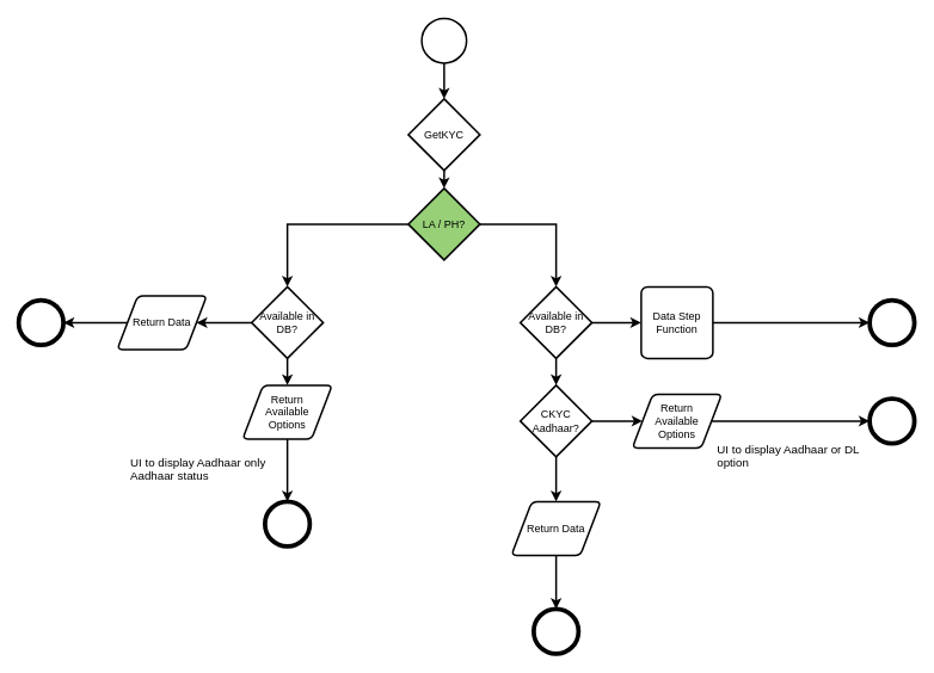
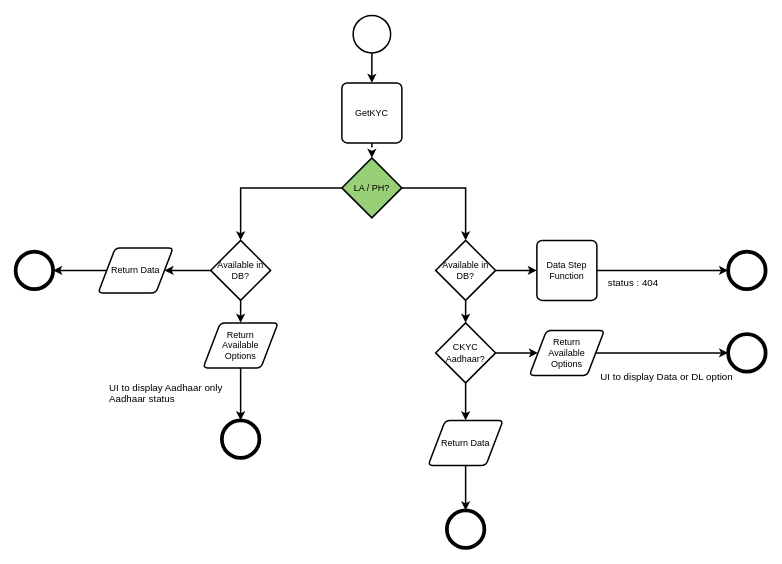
  <mxCell id="0" />
  <mxCell id="1" parent="0" />
  <mxCell id="2" style="edgeStyle=orthogonalEdgeStyle;rounded=0;orthogonalLoop=1;jettySize=auto;html=1;exitX=0.5;exitY=1;exitDx=0;exitDy=0;exitPerimeter=0;entryX=0.5;entryY=0;entryDx=0;entryDy=0;strokeWidth=2;" edge="1" parent="1" source="3" target="4"><mxGeometry relative="1" as="geometry" /></mxCell>
  <mxCell id="3" value="" style="strokeWidth=2;html=1;shape=mxgraph.flowchart.start_2;whiteSpace=wrap;" vertex="1" parent="1"><mxGeometry x="470" y="20" width="50" height="50" as="geometry" /></mxCell>
- <mxCell id="4" value="GetKYC" style="rhombus;whiteSpace=wrap;html=1;absoluteArcSize=1;arcSize=14;strokeWidth=2;" vertex="1" parent="1"><mxGeometry x="455" y="110" width="80" height="80" as="geometry" /></mxCell>
+ <mxCell id="4" value="GetKYC" style="rounded=1;whiteSpace=wrap;html=1;absoluteArcSize=1;arcSize=14;strokeWidth=2;" vertex="1" parent="1"><mxGeometry x="455" y="110" width="80" height="80" as="geometry" /></mxCell>
  <mxCell id="5" style="edgeStyle=orthogonalEdgeStyle;shape=connector;rounded=0;orthogonalLoop=1;jettySize=auto;html=1;exitX=1;exitY=0.5;exitDx=0;exitDy=0;exitPerimeter=0;entryX=0;entryY=0.5;entryDx=0;entryDy=0;labelBackgroundColor=default;strokeColor=default;strokeWidth=2;align=center;verticalAlign=middle;fontFamily=Helvetica;fontSize=11;fontColor=default;endArrow=classic;" edge="1" parent="1" source="6" target="11"><mxGeometry relative="1" as="geometry" /></mxCell>
  <mxCell id="6" value="Available in DB?" style="strokeWidth=2;html=1;shape=mxgraph.flowchart.decision;whiteSpace=wrap;" vertex="1" parent="1"><mxGeometry x="580" y="320" width="80" height="80" as="geometry" /></mxCell>
  <mxCell id="7" style="edgeStyle=orthogonalEdgeStyle;shape=connector;rounded=0;orthogonalLoop=1;jettySize=auto;html=1;exitX=0.5;exitY=1;exitDx=0;exitDy=0;labelBackgroundColor=default;strokeColor=default;strokeWidth=2;align=center;verticalAlign=middle;fontFamily=Helvetica;fontSize=11;fontColor=default;endArrow=classic;" edge="1" parent="1" source="8" target="9"><mxGeometry relative="1" as="geometry" /></mxCell>
  <mxCell id="8" value="Return Data" style="shape=parallelogram;html=1;strokeWidth=2;perimeter=parallelogramPerimeter;whiteSpace=wrap;rounded=1;arcSize=12;size=0.23;" vertex="1" parent="1"><mxGeometry x="570" y="560" width="100" height="60" as="geometry" /></mxCell>
  <mxCell id="9" value="" style="shape=ellipse;html=1;dashed=0;whiteSpace=wrap;aspect=fixed;strokeWidth=5;perimeter=ellipsePerimeter;" vertex="1" parent="1"><mxGeometry x="595" y="680" width="50" height="50" as="geometry" /></mxCell>
  <mxCell id="10" style="edgeStyle=orthogonalEdgeStyle;shape=connector;rounded=0;orthogonalLoop=1;jettySize=auto;html=1;exitX=1;exitY=0.5;exitDx=0;exitDy=0;entryX=0;entryY=0.5;entryDx=0;entryDy=0;labelBackgroundColor=default;strokeColor=default;strokeWidth=2;align=center;verticalAlign=middle;fontFamily=Helvetica;fontSize=11;fontColor=default;endArrow=classic;" edge="1" parent="1" source="11" target="15"><mxGeometry relative="1" as="geometry" /></mxCell>
  <mxCell id="11" value="Data Step Function" style="rounded=1;whiteSpace=wrap;html=1;absoluteArcSize=1;arcSize=14;strokeWidth=2;" vertex="1" parent="1"><mxGeometry x="715" y="320" width="80" height="80" as="geometry" /></mxCell>
  <mxCell id="12" style="edgeStyle=orthogonalEdgeStyle;shape=connector;rounded=0;orthogonalLoop=1;jettySize=auto;html=1;exitX=1;exitY=0.5;exitDx=0;exitDy=0;exitPerimeter=0;labelBackgroundColor=default;strokeColor=default;strokeWidth=2;align=center;verticalAlign=middle;fontFamily=Helvetica;fontSize=11;fontColor=default;endArrow=classic;" edge="1" parent="1" source="14" target="17"><mxGeometry relative="1" as="geometry" /></mxCell>
  <mxCell id="13" style="edgeStyle=orthogonalEdgeStyle;shape=connector;rounded=0;orthogonalLoop=1;jettySize=auto;html=1;exitX=0.5;exitY=1;exitDx=0;exitDy=0;exitPerimeter=0;labelBackgroundColor=default;strokeColor=default;strokeWidth=2;align=center;verticalAlign=middle;fontFamily=Helvetica;fontSize=11;fontColor=default;endArrow=classic;" edge="1" parent="1" source="14" target="8"><mxGeometry relative="1" as="geometry" /></mxCell>
  <mxCell id="14" value="CKYC Aadhaar?" style="strokeWidth=2;html=1;shape=mxgraph.flowchart.decision;whiteSpace=wrap;" vertex="1" parent="1"><mxGeometry x="580" y="430" width="80" height="80" as="geometry" /></mxCell>
  <mxCell id="15" value="" style="shape=ellipse;html=1;dashed=0;whiteSpace=wrap;aspect=fixed;strokeWidth=5;perimeter=ellipsePerimeter;" vertex="1" parent="1"><mxGeometry x="970" y="335" width="50" height="50" as="geometry" /></mxCell>
  <mxCell id="16" style="edgeStyle=orthogonalEdgeStyle;shape=connector;rounded=0;orthogonalLoop=1;jettySize=auto;html=1;exitX=1;exitY=0.5;exitDx=0;exitDy=0;labelBackgroundColor=default;strokeColor=default;strokeWidth=2;align=center;verticalAlign=middle;fontFamily=Helvetica;fontSize=11;fontColor=default;endArrow=classic;" edge="1" parent="1" source="17" target="18"><mxGeometry relative="1" as="geometry" /></mxCell>
  <mxCell id="17" value="Return &lt;br&gt;Available &lt;br&gt;Options" style="shape=parallelogram;html=1;strokeWidth=2;perimeter=parallelogramPerimeter;whiteSpace=wrap;rounded=1;arcSize=12;size=0.23;" vertex="1" parent="1"><mxGeometry x="705" y="440" width="100" height="60" as="geometry" /></mxCell>
  <mxCell id="18" value="" style="shape=ellipse;html=1;dashed=0;whiteSpace=wrap;aspect=fixed;strokeWidth=5;perimeter=ellipsePerimeter;" vertex="1" parent="1"><mxGeometry x="970" y="445" width="50" height="50" as="geometry" /></mxCell>
  <mxCell id="19" value="LA / PH?" style="strokeWidth=2;html=1;shape=mxgraph.flowchart.decision;whiteSpace=wrap;fillColor=#97D077;" vertex="1" parent="1"><mxGeometry x="455" y="210" width="80" height="80" as="geometry" /></mxCell>
  <mxCell id="20" style="edgeStyle=orthogonalEdgeStyle;shape=connector;rounded=0;orthogonalLoop=1;jettySize=auto;html=1;exitX=0.5;exitY=1;exitDx=0;exitDy=0;exitPerimeter=0;entryX=0.5;entryY=0;entryDx=0;entryDy=0;labelBackgroundColor=default;strokeColor=default;strokeWidth=2;align=center;verticalAlign=middle;fontFamily=Helvetica;fontSize=11;fontColor=default;endArrow=classic;" edge="1" parent="1" source="22" target="24"><mxGeometry relative="1" as="geometry" /></mxCell>
  <mxCell id="21" style="edgeStyle=orthogonalEdgeStyle;shape=connector;rounded=0;orthogonalLoop=1;jettySize=auto;html=1;exitX=0;exitY=0.5;exitDx=0;exitDy=0;exitPerimeter=0;entryX=1;entryY=0.5;entryDx=0;entryDy=0;labelBackgroundColor=default;strokeColor=default;strokeWidth=2;align=center;verticalAlign=middle;fontFamily=Helvetica;fontSize=11;fontColor=default;endArrow=classic;" edge="1" parent="1" source="22" target="27"><mxGeometry relative="1" as="geometry" /></mxCell>
  <mxCell id="22" value="Available in DB?" style="strokeWidth=2;html=1;shape=mxgraph.flowchart.decision;whiteSpace=wrap;" vertex="1" parent="1"><mxGeometry x="280" y="320" width="80" height="80" as="geometry" /></mxCell>
  <mxCell id="23" style="edgeStyle=orthogonalEdgeStyle;shape=connector;rounded=0;orthogonalLoop=1;jettySize=auto;html=1;exitX=0.5;exitY=1;exitDx=0;exitDy=0;entryX=0.5;entryY=0;entryDx=0;entryDy=0;labelBackgroundColor=default;strokeColor=default;strokeWidth=2;align=center;verticalAlign=middle;fontFamily=Helvetica;fontSize=11;fontColor=default;endArrow=classic;" edge="1" parent="1" source="24" target="25"><mxGeometry relative="1" as="geometry" /></mxCell>
  <mxCell id="24" value="Return&lt;br&gt;Available&lt;br&gt;Options" style="shape=parallelogram;html=1;strokeWidth=2;perimeter=parallelogramPerimeter;whiteSpace=wrap;rounded=1;arcSize=12;size=0.23;" vertex="1" parent="1"><mxGeometry x="270" y="430" width="100" height="60" as="geometry" /></mxCell>
  <mxCell id="25" value="" style="shape=ellipse;html=1;dashed=0;whiteSpace=wrap;aspect=fixed;strokeWidth=5;perimeter=ellipsePerimeter;" vertex="1" parent="1"><mxGeometry x="295" y="560" width="50" height="50" as="geometry" /></mxCell>
  <mxCell id="26" style="edgeStyle=orthogonalEdgeStyle;shape=connector;rounded=0;orthogonalLoop=1;jettySize=auto;html=1;exitX=0;exitY=0.5;exitDx=0;exitDy=0;entryX=1;entryY=0.5;entryDx=0;entryDy=0;labelBackgroundColor=default;strokeColor=default;strokeWidth=2;align=center;verticalAlign=middle;fontFamily=Helvetica;fontSize=11;fontColor=default;endArrow=classic;" edge="1" parent="1" source="27" target="28"><mxGeometry relative="1" as="geometry" /></mxCell>
  <mxCell id="27" value="Return Data" style="shape=parallelogram;html=1;strokeWidth=2;perimeter=parallelogramPerimeter;whiteSpace=wrap;rounded=1;arcSize=12;size=0.23;" vertex="1" parent="1"><mxGeometry y="330" width="100" height="60" as="geometry" x="130" /></mxCell>
  <mxCell id="28" value="" style="shape=ellipse;html=1;dashed=0;whiteSpace=wrap;aspect=fixed;strokeWidth=5;perimeter=ellipsePerimeter;" vertex="1" parent="1"><mxGeometry x="20" y="335" width="50" height="50" as="geometry" /></mxCell>
- <mxCell id="29" style="edgeStyle=orthogonalEdgeStyle;rounded=0;orthogonalLoop=1;jettySize=auto;html=1;exitX=0.5;exitY=1;exitDx=0;exitDy=0;entryX=0.5;entryY=0;entryDx=0;entryDy=0;entryPerimeter=0;strokeWidth=2;" edge="1" parent="1" source="4" target="19"><mxGeometry relative="1" as="geometry" /></mxCell>
+ <mxCell id="29" style="edgeStyle=orthogonalEdgeStyle;rounded=0;orthogonalLoop=1;jettySize=auto;html=1;exitX=0.5;exitY=1;exitDx=0;exitDy=0;entryX=0.5;entryY=0;entryDx=0;entryDy=0;entryPerimeter=0;strokeWidth=2;dashed=1;" edge="1" parent="1" source="4" target="19"><mxGeometry relative="1" as="geometry" /></mxCell>
  <mxCell id="30" style="edgeStyle=orthogonalEdgeStyle;rounded=0;orthogonalLoop=1;jettySize=auto;html=1;entryX=0.5;entryY=0;entryDx=0;entryDy=0;entryPerimeter=0;strokeWidth=2;" edge="1" parent="1" source="19" target="22"><mxGeometry relative="1" as="geometry" /></mxCell>
  <mxCell id="31" style="edgeStyle=orthogonalEdgeStyle;shape=connector;rounded=0;orthogonalLoop=1;jettySize=auto;html=1;exitX=1;exitY=0.5;exitDx=0;exitDy=0;exitPerimeter=0;entryX=0.5;entryY=0;entryDx=0;entryDy=0;entryPerimeter=0;labelBackgroundColor=default;strokeColor=default;strokeWidth=2;align=center;verticalAlign=middle;fontFamily=Helvetica;fontSize=11;fontColor=default;endArrow=classic;" edge="1" parent="1" source="19" target="6"><mxGeometry relative="1" as="geometry" /></mxCell>
  <mxCell id="32" style="edgeStyle=orthogonalEdgeStyle;shape=connector;rounded=0;orthogonalLoop=1;jettySize=auto;html=1;exitX=0.5;exitY=1;exitDx=0;exitDy=0;exitPerimeter=0;entryX=0.5;entryY=0;entryDx=0;entryDy=0;entryPerimeter=0;labelBackgroundColor=default;strokeColor=default;strokeWidth=2;align=center;verticalAlign=middle;fontFamily=Helvetica;fontSize=11;fontColor=default;endArrow=classic;" edge="1" parent="1" source="6" target="14"><mxGeometry relative="1" as="geometry" /></mxCell>
- <mxCell id="33" value="&lt;h1 style=&quot;font-size: 13px;&quot;&gt;&lt;span style=&quot;background-color: initial; font-size: 13px; font-weight: normal;&quot;&gt;UI to display Aadhaar or DL option&lt;/span&gt;&lt;br style=&quot;font-size: 13px;&quot;&gt;&lt;/h1&gt;" style="text;html=1;strokeColor=none;fillColor=none;spacing=5;spacingTop=-20;whiteSpace=wrap;overflow=hidden;rounded=0;fontSize=13;fontFamily=Helvetica;fontColor=default;" vertex="1" parent="1"><mxGeometry x="795" y="495" width="190" height="50" as="geometry" /></mxCell>
+ <mxCell id="33" value="&lt;h1 style=&quot;font-size: 13px;&quot;&gt;&lt;span style=&quot;background-color: initial; font-size: 13px; font-weight: normal;&quot;&gt;UI to display Data or DL option&lt;/span&gt;&lt;br style=&quot;font-size: 13px;&quot;&gt;&lt;/h1&gt;" style="text;html=1;strokeColor=none;fillColor=none;spacing=5;spacingTop=-20;whiteSpace=wrap;overflow=hidden;rounded=0;fontSize=13;fontFamily=Helvetica;fontColor=default;" vertex="1" parent="1"><mxGeometry x="795" y="495" width="190" height="50" as="geometry" /></mxCell>
  <mxCell id="34" value="&lt;h1 style=&quot;font-size: 13px;&quot;&gt;&lt;span style=&quot;background-color: initial; font-size: 13px; font-weight: normal;&quot;&gt;UI to display Aadhaar only Aadhaar status&lt;/span&gt;&lt;br style=&quot;font-size: 13px;&quot;&gt;&lt;/h1&gt;" style="text;html=1;strokeColor=none;fillColor=none;spacing=5;spacingTop=-20;whiteSpace=wrap;overflow=hidden;rounded=0;fontSize=13;fontFamily=Helvetica;fontColor=default;" vertex="1" parent="1"><mxGeometry x="140" y="510" width="190" height="50" as="geometry" /></mxCell>
+ <mxCell id="35" value="&lt;h1 style=&quot;font-size: 13px;&quot;&gt;&lt;span style=&quot;background-color: initial; font-size: 13px; font-weight: normal;&quot;&gt;status : 404&lt;/span&gt;&lt;br style=&quot;font-size: 13px;&quot;&gt;&lt;/h1&gt;" style="text;html=1;strokeColor=none;fillColor=none;spacing=5;spacingTop=-20;whiteSpace=wrap;overflow=hidden;rounded=0;fontSize=13;fontFamily=Helvetica;fontColor=default;" vertex="1" parent="1"><mxGeometry x="805" y="370" width="125" height="50" as="geometry" /></mxCell>
